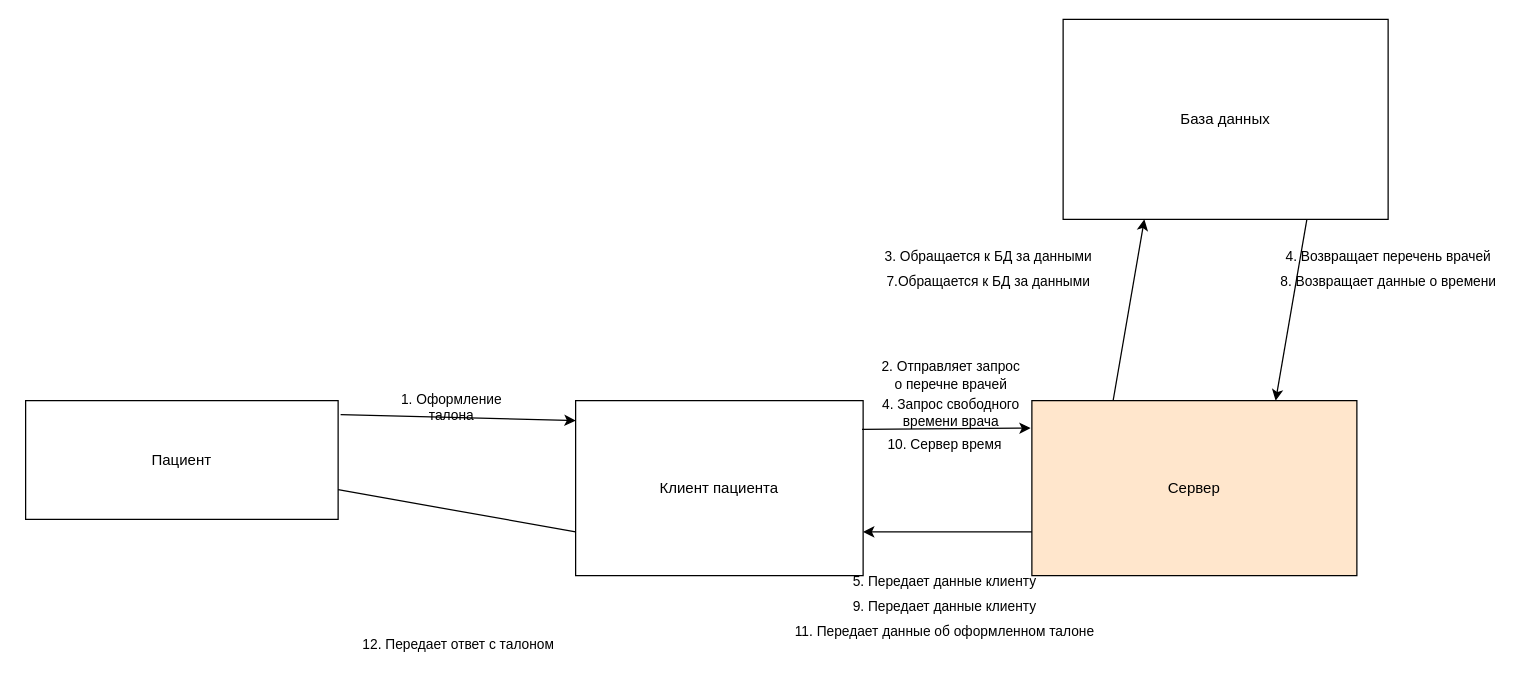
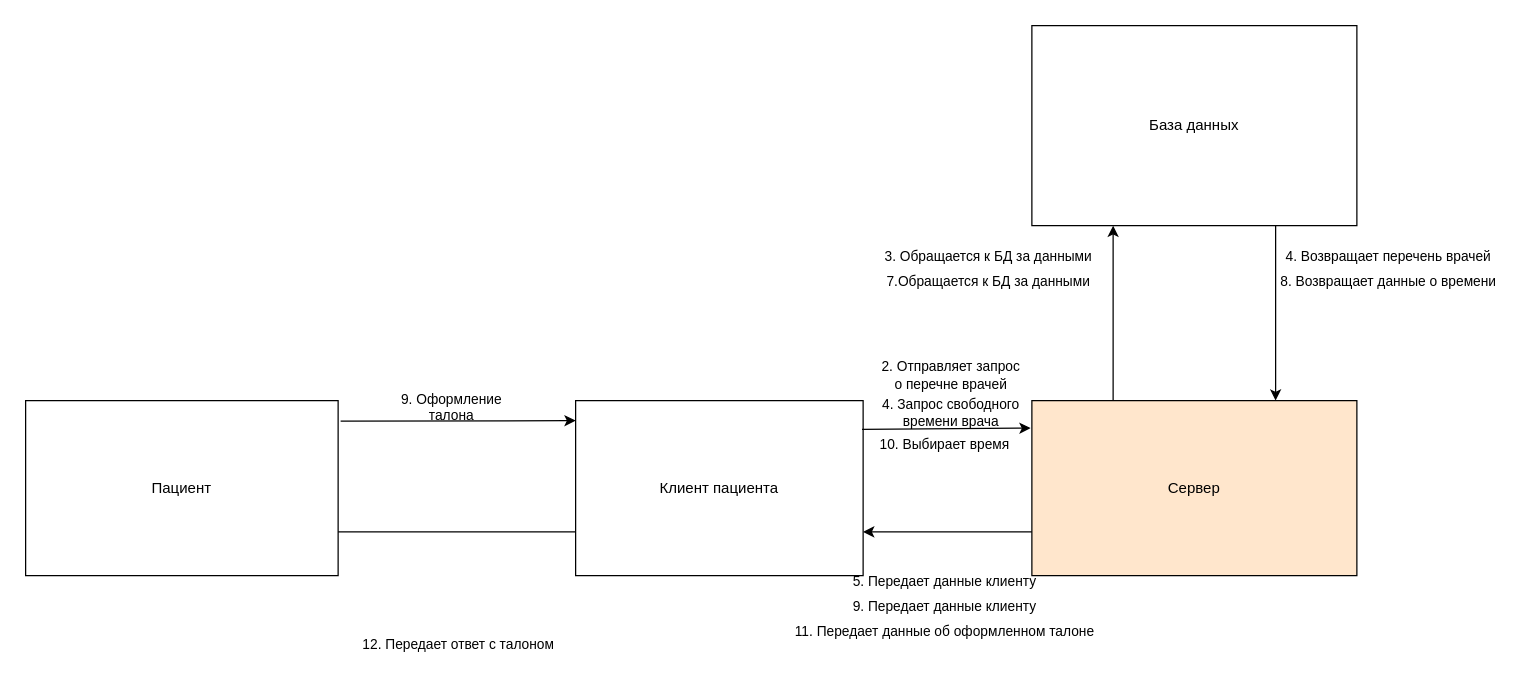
  <mxCell id="0" />
  <mxCell id="1" parent="0" />
- <mxCell id="2" value="Пациент" style="rounded=0;whiteSpace=wrap;html=1;" parent="1" vertex="1"><mxGeometry x="20" y="320" width="250" height="95" as="geometry" /></mxCell>
+ <mxCell id="2" value="Пациент" style="rounded=0;whiteSpace=wrap;html=1;" parent="1" vertex="1"><mxGeometry y="320" width="250" height="140" as="geometry" x="20" /></mxCell>
  <mxCell id="3" value="Клиент пациента" style="rounded=0;whiteSpace=wrap;html=1;" parent="1" vertex="1"><mxGeometry x="460" y="320" width="230" height="140" as="geometry" /></mxCell>
  <mxCell id="4" value="Сервер" style="rounded=0;whiteSpace=wrap;html=1;fillColor=#ffe6cc;" parent="1" vertex="1"><mxGeometry x="825" y="320" width="260" height="140" as="geometry" /></mxCell>
- <mxCell id="5" value="База данных" style="rounded=0;whiteSpace=wrap;html=1;" parent="1" vertex="1"><mxGeometry x="850" y="15" width="260" height="160" as="geometry" /></mxCell>
+ <mxCell id="5" value="База данных" style="rounded=0;whiteSpace=wrap;html=1;" parent="1" vertex="1"><mxGeometry x="825" y="20" width="260" height="160" as="geometry" /></mxCell>
  <mxCell id="6" value="" style="endArrow=classic;html=1;rounded=0;exitX=1.008;exitY=0.117;exitDx=0;exitDy=0;exitPerimeter=0;" parent="1" source="2" edge="1"><mxGeometry width="50" height="50" relative="1" as="geometry"><mxPoint x="410" y="370" as="sourcePoint" /><mxPoint x="460" y="336" as="targetPoint" /></mxGeometry></mxCell>
- <mxCell id="7" value="1. Оформление талона" style="text;strokeColor=none;fillColor=none;align=center;verticalAlign=middle;spacingLeft=4;spacingRight=4;overflow=hidden;points=[[0,0.5],[1,0.5]];portConstraint=eastwest;rotatable=0;whiteSpace=wrap;html=1;fontSize=11;" parent="1" vertex="1"><mxGeometry x="310" y="310" width="102" height="30" as="geometry" /></mxCell>
+ <mxCell id="7" value="9. Оформление талона" style="text;strokeColor=none;fillColor=none;align=center;verticalAlign=middle;spacingLeft=4;spacingRight=4;overflow=hidden;points=[[0,0.5],[1,0.5]];portConstraint=eastwest;rotatable=0;whiteSpace=wrap;html=1;fontSize=11;" parent="1" vertex="1"><mxGeometry x="310" y="310" width="102" height="30" as="geometry" /></mxCell>
  <mxCell id="8" value="" style="endArrow=none;html=1;rounded=0;exitX=0;exitY=0.75;exitDx=0;exitDy=0;entryX=1;entryY=0.75;entryDx=0;entryDy=0;" parent="1" source="3" target="2" edge="1"><mxGeometry width="50" height="50" relative="1" as="geometry"><mxPoint x="410" y="370" as="sourcePoint" /><mxPoint x="460" y="320" as="targetPoint" /></mxGeometry></mxCell>
  <mxCell id="9" value="" style="endArrow=classic;html=1;rounded=0;exitX=0.996;exitY=0.164;exitDx=0;exitDy=0;entryX=-0.004;entryY=0.157;entryDx=0;entryDy=0;entryPerimeter=0;exitPerimeter=0;" parent="1" source="3" target="4" edge="1"><mxGeometry width="50" height="50" relative="1" as="geometry"><mxPoint x="410" y="370" as="sourcePoint" /><mxPoint x="460" y="320" as="targetPoint" /><Array as="points" /></mxGeometry></mxCell>
  <mxCell id="10" value="" style="endArrow=classic;html=1;rounded=0;entryX=0.25;entryY=1;entryDx=0;entryDy=0;exitX=0.25;exitY=0;exitDx=0;exitDy=0;" parent="1" source="4" target="5" edge="1"><mxGeometry width="50" height="50" relative="1" as="geometry"><mxPoint x="410" y="370" as="sourcePoint" /><mxPoint x="460" y="320" as="targetPoint" /></mxGeometry></mxCell>
  <mxCell id="11" value="" style="endArrow=classic;html=1;rounded=0;exitX=0.75;exitY=1;exitDx=0;exitDy=0;entryX=0.75;entryY=0;entryDx=0;entryDy=0;" parent="1" source="5" target="4" edge="1"><mxGeometry width="50" height="50" relative="1" as="geometry"><mxPoint x="410" y="240" as="sourcePoint" /><mxPoint x="460" y="190" as="targetPoint" /></mxGeometry></mxCell>
  <mxCell id="12" value="" style="endArrow=classic;html=1;rounded=0;exitX=0;exitY=0.75;exitDx=0;exitDy=0;entryX=1;entryY=0.75;entryDx=0;entryDy=0;" parent="1" source="4" target="3" edge="1"><mxGeometry width="50" height="50" relative="1" as="geometry"><mxPoint x="410" y="370" as="sourcePoint" /><mxPoint x="460" y="320" as="targetPoint" /></mxGeometry></mxCell>
  <mxCell id="13" value="2. Отправляет запрос &lt;br style=&quot;font-size: 11px;&quot;&gt;о перечне врачей" style="text;html=1;align=center;verticalAlign=middle;resizable=0;points=[];autosize=1;strokeColor=none;fillColor=none;fontSize=11;" parent="1" vertex="1"><mxGeometry x="695" y="280" width="130" height="40" as="geometry" /></mxCell>
  <mxCell id="14" value="3. Обращается к БД за данными" style="text;html=1;align=center;verticalAlign=middle;resizable=0;points=[];autosize=1;strokeColor=none;fillColor=none;fontSize=11;" parent="1" vertex="1"><mxGeometry x="695" y="190" width="190" height="30" as="geometry" /></mxCell>
  <mxCell id="15" value="4. Возвращает перечень врачей" style="text;html=1;align=center;verticalAlign=middle;resizable=0;points=[];autosize=1;strokeColor=none;fillColor=none;fontSize=11;" parent="1" vertex="1"><mxGeometry x="1015" y="190" width="190" height="30" as="geometry" /></mxCell>
  <mxCell id="16" value="5. Передает данные клиенту" style="text;html=1;align=center;verticalAlign=middle;resizable=0;points=[];autosize=1;strokeColor=none;fillColor=none;fontSize=11;" parent="1" vertex="1"><mxGeometry x="670" y="450" width="170" height="30" as="geometry" /></mxCell>
  <mxCell id="17" value="4. Запрос свободного &lt;br&gt;времени врача" style="text;html=1;align=center;verticalAlign=middle;resizable=0;points=[];autosize=1;strokeColor=none;fillColor=none;fontSize=11;" parent="1" vertex="1"><mxGeometry x="695" y="310" width="130" height="40" as="geometry" /></mxCell>
  <mxCell id="18" value="7.Обращается к БД за данными" style="text;html=1;align=center;verticalAlign=middle;resizable=0;points=[];autosize=1;strokeColor=none;fillColor=none;fontSize=11;" parent="1" vertex="1"><mxGeometry x="695" y="210" width="190" height="30" as="geometry" /></mxCell>
  <mxCell id="19" value="8. Возвращает данные о времени" style="text;html=1;align=center;verticalAlign=middle;resizable=0;points=[];autosize=1;strokeColor=none;fillColor=none;fontSize=11;" parent="1" vertex="1"><mxGeometry x="1010" y="210" width="200" height="30" as="geometry" /></mxCell>
  <mxCell id="20" value="9. Передает данные клиенту" style="text;html=1;align=center;verticalAlign=middle;resizable=0;points=[];autosize=1;strokeColor=none;fillColor=none;fontSize=11;" parent="1" vertex="1"><mxGeometry x="670" y="470" width="170" height="30" as="geometry" /></mxCell>
- <mxCell id="21" value="10. Сервер время" style="text;html=1;align=center;verticalAlign=middle;resizable=0;points=[];autosize=1;strokeColor=none;fillColor=none;fontSize=11;" parent="1" vertex="1"><mxGeometry x="690" y="340" width="130" height="30" as="geometry" /></mxCell>
+ <mxCell id="21" value="10. Выбирает время" style="text;html=1;align=center;verticalAlign=middle;resizable=0;points=[];autosize=1;strokeColor=none;fillColor=none;fontSize=11;" parent="1" vertex="1"><mxGeometry x="690" y="340" width="130" height="30" as="geometry" /></mxCell>
  <mxCell id="22" value="11. Передает данные об оформленном талоне" style="text;html=1;align=center;verticalAlign=middle;resizable=0;points=[];autosize=1;strokeColor=none;fillColor=none;fontSize=11;" parent="1" vertex="1"><mxGeometry x="625" y="490" width="260" height="30" as="geometry" /></mxCell>
  <mxCell id="23" value="12. Передает ответ с талоном" style="text;html=1;align=center;verticalAlign=middle;resizable=0;points=[];autosize=1;strokeColor=none;fillColor=none;fontSize=11;" parent="1" vertex="1"><mxGeometry x="276" y="500" width="180" height="30" as="geometry" /></mxCell>
